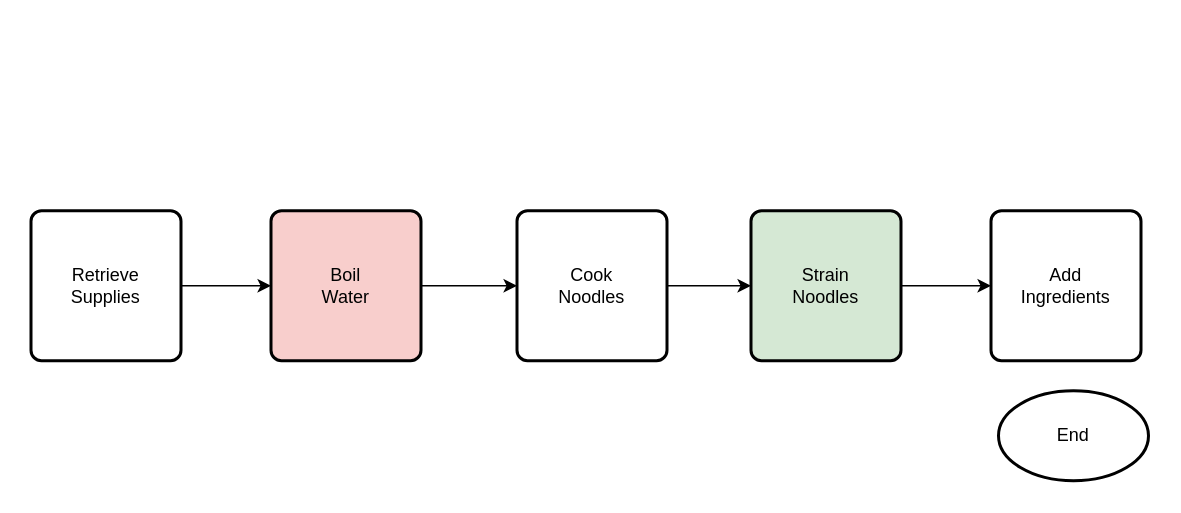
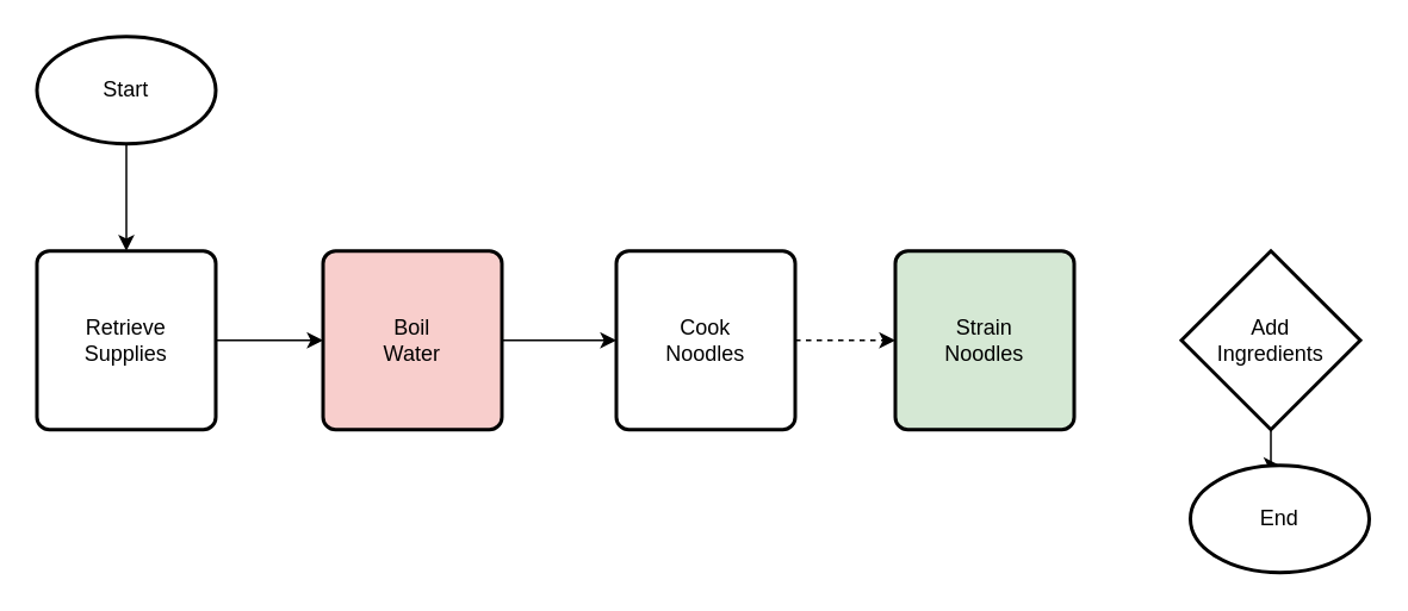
  <mxCell id="0" />
  <mxCell id="1" parent="0" />
+ <mxCell id="2" value="" style="edgeStyle=orthogonalEdgeStyle;rounded=0;orthogonalLoop=1;jettySize=auto;html=1;" edge="1" parent="1" source="3" target="5"><mxGeometry relative="1" as="geometry" /></mxCell>
+ <mxCell id="3" value="Start" style="strokeWidth=2;html=1;shape=mxgraph.flowchart.start_1;whiteSpace=wrap;" vertex="1" parent="1"><mxGeometry x="20" y="20" width="100" height="60" as="geometry" /></mxCell>
  <mxCell id="4" value="" style="edgeStyle=orthogonalEdgeStyle;rounded=0;orthogonalLoop=1;jettySize=auto;html=1;" edge="1" parent="1" source="5" target="11"><mxGeometry relative="1" as="geometry" /></mxCell>
  <mxCell id="5" value="Retrieve &lt;br&gt;Supplies" style="rounded=1;whiteSpace=wrap;html=1;absoluteArcSize=1;arcSize=14;strokeWidth=2;" vertex="1" parent="1"><mxGeometry x="20" y="140" width="100" height="100" as="geometry" /></mxCell>
- <mxCell id="6" value="" style="edgeStyle=orthogonalEdgeStyle;rounded=0;orthogonalLoop=1;jettySize=auto;html=1;" edge="1" parent="1" source="7" target="13"><mxGeometry relative="1" as="geometry" /></mxCell>
  <mxCell id="7" value="Strain&lt;br&gt;Noodles" style="rounded=1;whiteSpace=wrap;html=1;absoluteArcSize=1;arcSize=14;strokeWidth=2;fillColor=#d5e8d4;" vertex="1" parent="1"><mxGeometry x="500" y="140" width="100" height="100" as="geometry" /></mxCell>
- <mxCell id="8" value="" style="edgeStyle=orthogonalEdgeStyle;rounded=0;orthogonalLoop=1;jettySize=auto;html=1;" edge="1" parent="1" source="9" target="7"><mxGeometry relative="1" as="geometry" /></mxCell>
+ <mxCell id="8" value="" style="edgeStyle=orthogonalEdgeStyle;rounded=0;orthogonalLoop=1;jettySize=auto;html=1;dashed=1;" edge="1" parent="1" source="9" target="7"><mxGeometry relative="1" as="geometry" /></mxCell>
  <mxCell id="9" value="Cook&lt;br&gt;Noodles" style="rounded=1;whiteSpace=wrap;html=1;absoluteArcSize=1;arcSize=14;strokeWidth=2;" vertex="1" parent="1"><mxGeometry x="344" y="140" width="100" height="100" as="geometry" /></mxCell>
  <mxCell id="10" value="" style="edgeStyle=orthogonalEdgeStyle;rounded=0;orthogonalLoop=1;jettySize=auto;html=1;" edge="1" parent="1" source="11" target="9"><mxGeometry relative="1" as="geometry" /></mxCell>
  <mxCell id="11" value="Boil&lt;br&gt;Water" style="rounded=1;whiteSpace=wrap;html=1;absoluteArcSize=1;arcSize=14;strokeWidth=2;fillColor=#f8cecc;" vertex="1" parent="1"><mxGeometry x="180" y="140" width="100" height="100" as="geometry" /></mxCell>
- <mxCell id="13" value="Add&lt;br&gt;Ingredients" style="rounded=1;whiteSpace=wrap;html=1;absoluteArcSize=1;arcSize=14;strokeWidth=2;" vertex="1" parent="1"><mxGeometry x="660" y="140" width="100" height="100" as="geometry" /></mxCell>
+ <mxCell id="12" value="" style="edgeStyle=orthogonalEdgeStyle;rounded=0;orthogonalLoop=1;jettySize=auto;html=1;" edge="1" parent="1" source="13" target="14"><mxGeometry relative="1" as="geometry" /></mxCell>
+ <mxCell id="13" value="Add&lt;br&gt;Ingredients" style="rhombus;whiteSpace=wrap;html=1;absoluteArcSize=1;arcSize=14;strokeWidth=2;" vertex="1" parent="1"><mxGeometry x="660" y="140" width="100" height="100" as="geometry" /></mxCell>
  <mxCell id="14" value="End" style="strokeWidth=2;html=1;shape=mxgraph.flowchart.start_1;whiteSpace=wrap;" vertex="1" parent="1"><mxGeometry x="665" y="260" width="100" height="60" as="geometry" /></mxCell>
